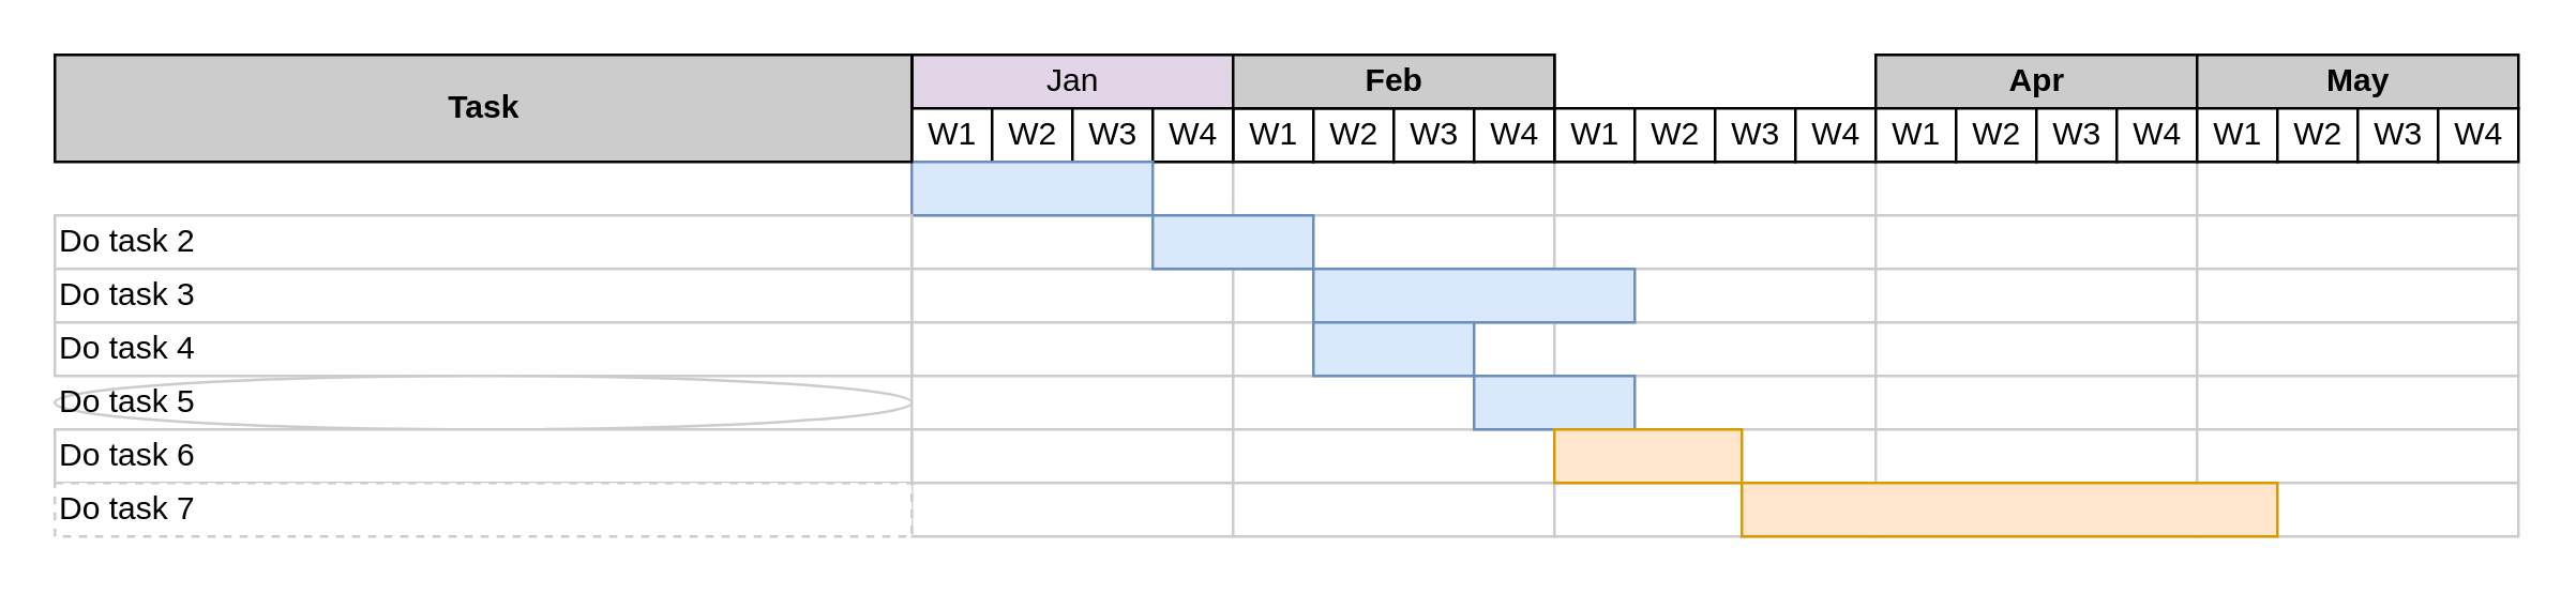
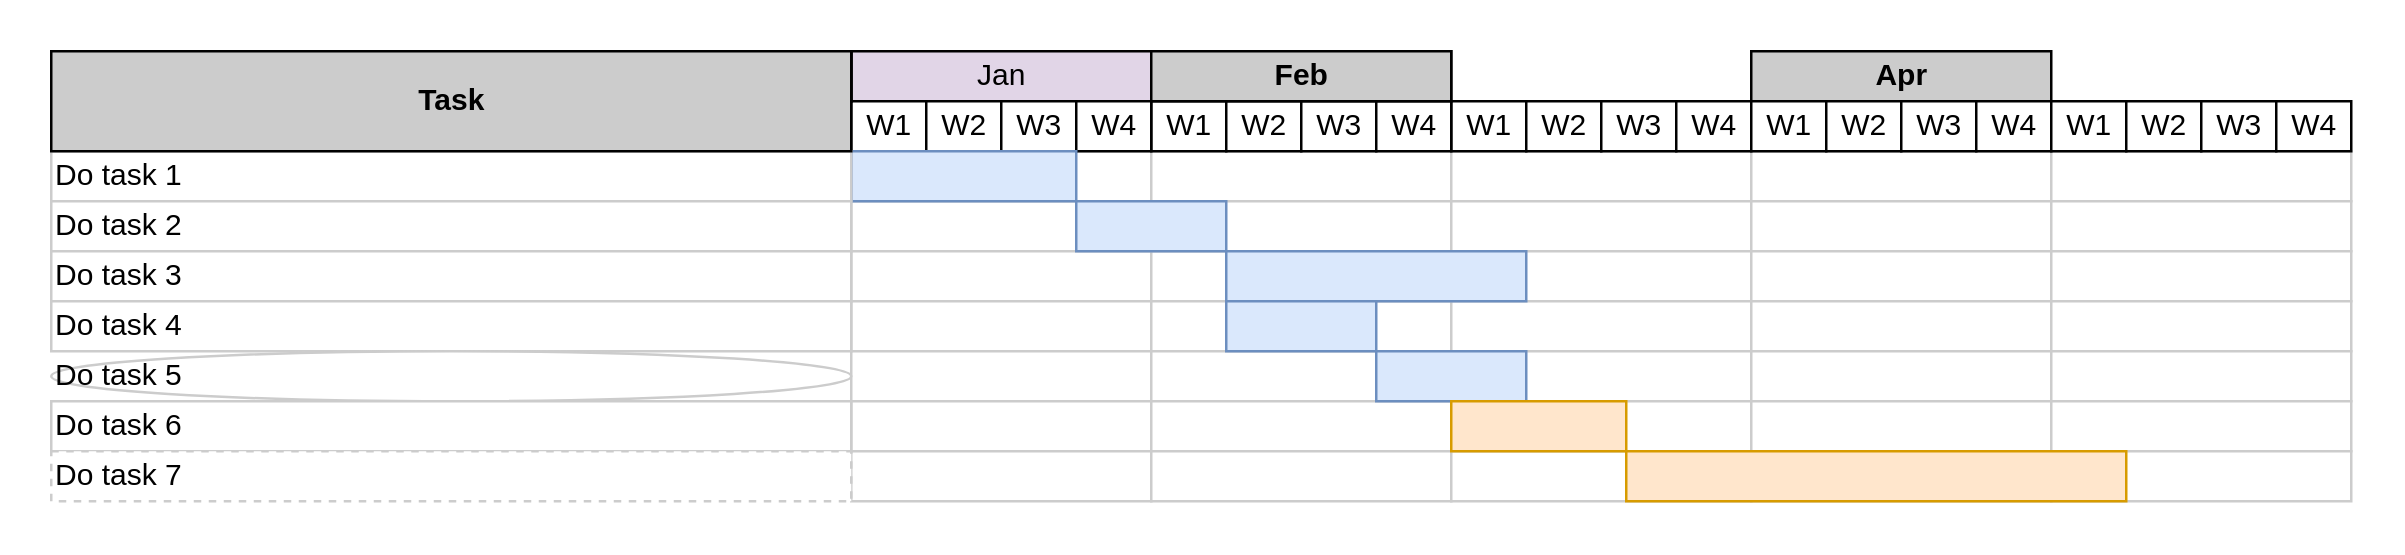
  <mxCell id="0" style=";html=1;" />
  <mxCell id="1" style=";html=1;" parent="0" />
  <mxCell id="2" value="Apr" style="strokeWidth=1;fontStyle=1;html=1;fillColor=#CCCCCC;" parent="1" vertex="1"><mxGeometry x="700" y="20" width="120" height="20" as="geometry" /></mxCell>
- <mxCell id="3" value="May" style="strokeWidth=1;fontStyle=1;html=1;fillColor=#CCCCCC;" parent="1" vertex="1"><mxGeometry x="820" y="20" width="120" height="20" as="geometry" /></mxCell>
  <mxCell id="4" value="Feb" style="strokeWidth=1;fontStyle=0;html=1;fillColor=#CCCCCC;" parent="1" vertex="1"><mxGeometry x="460" y="20" width="120" height="20" as="geometry" /></mxCell>
  <mxCell id="5" value="" style="align=left;strokeColor=#CCCCCC;html=1;" parent="1" vertex="1"><mxGeometry x="340" y="60" width="120" height="20" as="geometry" /></mxCell>
  <mxCell id="6" value="Jan" style="strokeWidth=1;fontStyle=0;html=1;fillColor=#e1d5e7;" parent="1" vertex="1"><mxGeometry x="340" y="20" width="120" height="20" as="geometry" /></mxCell>
  <mxCell id="7" value="" style="align=left;strokeColor=#CCCCCC;html=1;" parent="1" vertex="1"><mxGeometry x="340" y="80" width="120" height="20" as="geometry" /></mxCell>
  <mxCell id="8" value="" style="align=left;strokeColor=#CCCCCC;html=1;" parent="1" vertex="1"><mxGeometry x="340" y="100" width="120" height="20" as="geometry" /></mxCell>
  <mxCell id="9" value="" style="align=left;strokeColor=#CCCCCC;html=1;" parent="1" vertex="1"><mxGeometry x="340" y="120" width="120" height="20" as="geometry" /></mxCell>
  <mxCell id="10" value="" style="align=left;strokeColor=#CCCCCC;html=1;" parent="1" vertex="1"><mxGeometry x="340" y="140" width="120" height="20" as="geometry" /></mxCell>
  <mxCell id="11" value="" style="align=left;strokeColor=#CCCCCC;html=1;" parent="1" vertex="1"><mxGeometry x="340" y="160" width="120" height="20" as="geometry" /></mxCell>
  <mxCell id="12" value="" style="align=left;strokeColor=#CCCCCC;html=1;" parent="1" vertex="1"><mxGeometry x="340" y="180" width="120" height="20" as="geometry" /></mxCell>
  <mxCell id="13" value="" style="align=left;strokeColor=#CCCCCC;html=1;" parent="1" vertex="1"><mxGeometry x="460" y="60" width="120" height="20" as="geometry" /></mxCell>
  <mxCell id="14" value="" style="align=left;strokeColor=#CCCCCC;html=1;" parent="1" vertex="1"><mxGeometry x="460" y="80" width="120" height="20" as="geometry" /></mxCell>
  <mxCell id="15" value="" style="align=left;strokeColor=#CCCCCC;html=1;" parent="1" vertex="1"><mxGeometry x="460" y="100" width="120" height="20" as="geometry" /></mxCell>
  <mxCell id="16" value="" style="align=left;strokeColor=#CCCCCC;html=1;" parent="1" vertex="1"><mxGeometry x="460" y="120" width="120" height="20" as="geometry" /></mxCell>
  <mxCell id="17" value="" style="align=left;strokeColor=#CCCCCC;html=1;" parent="1" vertex="1"><mxGeometry x="460" y="140" width="120" height="20" as="geometry" /></mxCell>
  <mxCell id="18" value="" style="align=left;strokeColor=#CCCCCC;html=1;" parent="1" vertex="1"><mxGeometry x="460" y="160" width="120" height="20" as="geometry" /></mxCell>
  <mxCell id="19" value="" style="align=left;strokeColor=#CCCCCC;html=1;" parent="1" vertex="1"><mxGeometry x="460" y="180" width="120" height="20" as="geometry" /></mxCell>
  <mxCell id="20" value="" style="align=left;strokeColor=#CCCCCC;html=1;" parent="1" vertex="1"><mxGeometry x="580" y="60" width="120" height="20" as="geometry" /></mxCell>
  <mxCell id="21" value="" style="align=left;strokeColor=#CCCCCC;html=1;" parent="1" vertex="1"><mxGeometry x="580" y="80" width="120" height="20" as="geometry" /></mxCell>
  <mxCell id="22" value="" style="align=left;strokeColor=#CCCCCC;html=1;" parent="1" vertex="1"><mxGeometry x="580" y="100" width="120" height="20" as="geometry" /></mxCell>
  <mxCell id="23" value="" style="align=left;strokeColor=#CCCCCC;html=1;" parent="1" vertex="1"><mxGeometry x="580" y="120" width="120" height="20" as="geometry" /></mxCell>
  <mxCell id="24" value="" style="align=left;strokeColor=#CCCCCC;html=1;" parent="1" vertex="1"><mxGeometry x="580" y="140" width="120" height="20" as="geometry" /></mxCell>
  <mxCell id="25" value="" style="align=left;strokeColor=#CCCCCC;html=1;" parent="1" vertex="1"><mxGeometry x="580" y="160" width="120" height="20" as="geometry" /></mxCell>
  <mxCell id="26" value="" style="align=left;strokeColor=#CCCCCC;html=1;" parent="1" vertex="1"><mxGeometry x="580" y="180" width="120" height="20" as="geometry" /></mxCell>
  <mxCell id="27" value="" style="align=left;strokeColor=#CCCCCC;html=1;" parent="1" vertex="1"><mxGeometry x="700" y="60" width="120" height="20" as="geometry" /></mxCell>
  <mxCell id="28" value="" style="align=left;strokeColor=#CCCCCC;html=1;" parent="1" vertex="1"><mxGeometry x="700" y="80" width="120" height="20" as="geometry" /></mxCell>
  <mxCell id="29" value="" style="align=left;strokeColor=#CCCCCC;html=1;" parent="1" vertex="1"><mxGeometry x="700" y="100" width="120" height="20" as="geometry" /></mxCell>
  <mxCell id="30" value="" style="align=left;strokeColor=#CCCCCC;html=1;" parent="1" vertex="1"><mxGeometry x="700" y="120" width="120" height="20" as="geometry" /></mxCell>
  <mxCell id="31" value="" style="align=left;strokeColor=#CCCCCC;html=1;" parent="1" vertex="1"><mxGeometry x="700" y="140" width="120" height="20" as="geometry" /></mxCell>
  <mxCell id="32" value="" style="align=left;strokeColor=#CCCCCC;html=1;" parent="1" vertex="1"><mxGeometry x="700" y="160" width="120" height="20" as="geometry" /></mxCell>
  <mxCell id="33" value="" style="align=left;strokeColor=#CCCCCC;html=1;" parent="1" vertex="1"><mxGeometry x="700" y="180" width="120" height="20" as="geometry" /></mxCell>
  <mxCell id="34" value="" style="align=left;strokeColor=#CCCCCC;html=1;" parent="1" vertex="1"><mxGeometry x="820" y="60" width="120" height="20" as="geometry" /></mxCell>
  <mxCell id="35" value="" style="align=left;strokeColor=#CCCCCC;html=1;" parent="1" vertex="1"><mxGeometry x="820" y="80" width="120" height="20" as="geometry" /></mxCell>
  <mxCell id="36" value="" style="align=left;strokeColor=#CCCCCC;html=1;" parent="1" vertex="1"><mxGeometry x="820" y="100" width="120" height="20" as="geometry" /></mxCell>
  <mxCell id="37" value="" style="align=left;strokeColor=#CCCCCC;html=1;" parent="1" vertex="1"><mxGeometry x="820" y="120" width="120" height="20" as="geometry" /></mxCell>
  <mxCell id="38" value="" style="align=left;strokeColor=#CCCCCC;html=1;" parent="1" vertex="1"><mxGeometry x="820" y="140" width="120" height="20" as="geometry" /></mxCell>
  <mxCell id="39" value="" style="align=left;strokeColor=#CCCCCC;html=1;" parent="1" vertex="1"><mxGeometry x="820" y="160" width="120" height="20" as="geometry" /></mxCell>
  <mxCell id="40" value="" style="align=left;strokeColor=#CCCCCC;html=1;" parent="1" vertex="1"><mxGeometry x="820" y="180" width="120" height="20" as="geometry" /></mxCell>
  <mxCell id="41" value="W1" style="strokeWidth=1;fontStyle=0;html=1;" parent="1" vertex="1"><mxGeometry x="580" y="40" width="30" height="20" as="geometry" /></mxCell>
  <mxCell id="42" value="W2" style="strokeWidth=1;fontStyle=0;html=1;" parent="1" vertex="1"><mxGeometry x="610" y="40" width="30" height="20" as="geometry" /></mxCell>
  <mxCell id="43" value="W3" style="strokeWidth=1;fontStyle=0;html=1;" parent="1" vertex="1"><mxGeometry x="640" y="40" width="30" height="20" as="geometry" /></mxCell>
  <mxCell id="44" value="W4" style="strokeWidth=1;fontStyle=0;html=1;" parent="1" vertex="1"><mxGeometry x="670" y="40" width="30" height="20" as="geometry" /></mxCell>
  <mxCell id="45" value="W1" style="strokeWidth=1;fontStyle=0;html=1;" parent="1" vertex="1"><mxGeometry x="700" y="40" width="30" height="20" as="geometry" /></mxCell>
  <mxCell id="46" value="W2" style="strokeWidth=1;fontStyle=0;html=1;" parent="1" vertex="1"><mxGeometry x="730" y="40" width="30" height="20" as="geometry" /></mxCell>
  <mxCell id="47" value="W3" style="strokeWidth=1;fontStyle=0;html=1;" parent="1" vertex="1"><mxGeometry x="760" y="40" width="30" height="20" as="geometry" /></mxCell>
  <mxCell id="48" value="W4" style="strokeWidth=1;fontStyle=0;html=1;" parent="1" vertex="1"><mxGeometry x="790" y="40" width="30" height="20" as="geometry" /></mxCell>
  <mxCell id="49" value="W1" style="strokeWidth=1;fontStyle=0;html=1;" parent="1" vertex="1"><mxGeometry x="820" y="40" width="30" height="20" as="geometry" /></mxCell>
  <mxCell id="50" value="W2" style="strokeWidth=1;fontStyle=0;html=1;" parent="1" vertex="1"><mxGeometry x="850" y="40" width="30" height="20" as="geometry" /></mxCell>
  <mxCell id="51" value="W3" style="strokeWidth=1;fontStyle=0;html=1;" parent="1" vertex="1"><mxGeometry x="880" y="40" width="30" height="20" as="geometry" /></mxCell>
  <mxCell id="52" value="W4" style="strokeWidth=1;fontStyle=0;html=1;" parent="1" vertex="1"><mxGeometry x="910" y="40" width="30" height="20" as="geometry" /></mxCell>
  <mxCell id="53" value="W1" style="strokeWidth=1;fontStyle=0;html=1;" parent="1" vertex="1"><mxGeometry x="460" y="40" width="30" height="20" as="geometry" /></mxCell>
  <mxCell id="54" value="W2" style="strokeWidth=1;fontStyle=0;html=1;" parent="1" vertex="1"><mxGeometry x="490" y="40" width="30" height="20" as="geometry" /></mxCell>
  <mxCell id="55" value="W3" style="strokeWidth=1;fontStyle=0;html=1;" parent="1" vertex="1"><mxGeometry x="520" y="40" width="30" height="20" as="geometry" /></mxCell>
  <mxCell id="56" value="W4" style="strokeWidth=1;fontStyle=0;html=1;" parent="1" vertex="1"><mxGeometry x="550" y="40" width="30" height="20" as="geometry" /></mxCell>
  <mxCell id="57" value="W1" style="strokeWidth=1;fontStyle=0;html=1;" parent="1" vertex="1"><mxGeometry x="340" y="40" width="30" height="20" as="geometry" /></mxCell>
  <mxCell id="58" value="W2" style="strokeWidth=1;fontStyle=0;html=1;" parent="1" vertex="1"><mxGeometry x="370" y="40" width="30" height="20" as="geometry" /></mxCell>
  <mxCell id="59" value="W3" style="strokeWidth=1;fontStyle=0;html=1;" parent="1" vertex="1"><mxGeometry x="400" y="40" width="30" height="20" as="geometry" /></mxCell>
  <mxCell id="60" value="W4" style="strokeWidth=1;fontStyle=0;html=1;" parent="1" vertex="1"><mxGeometry x="430" y="40" width="30" height="20" as="geometry" /></mxCell>
  <mxCell id="61" value="" style="align=left;strokeColor=#6c8ebf;html=1;fillColor=#dae8fc;" parent="1" vertex="1"><mxGeometry x="340" y="60" width="90" height="20" as="geometry" /></mxCell>
  <mxCell id="62" value="" style="align=left;strokeColor=#6c8ebf;html=1;fillColor=#dae8fc;" parent="1" vertex="1"><mxGeometry x="430" y="80" width="60" height="20" as="geometry" /></mxCell>
  <mxCell id="63" value="" style="align=left;strokeColor=#6c8ebf;html=1;fillColor=#dae8fc;" parent="1" vertex="1"><mxGeometry x="490" y="100" width="120" height="20" as="geometry" /></mxCell>
  <mxCell id="64" value="" style="align=left;strokeColor=#6c8ebf;html=1;fillColor=#dae8fc;" parent="1" vertex="1"><mxGeometry x="490" y="120" width="60" height="20" as="geometry" /></mxCell>
  <mxCell id="65" value="" style="align=left;strokeColor=#6c8ebf;html=1;fillColor=#dae8fc;" parent="1" vertex="1"><mxGeometry x="550" y="140" width="60" height="20" as="geometry" /></mxCell>
  <mxCell id="66" value="" style="align=left;strokeColor=#d79b00;html=1;fillColor=#ffe6cc;" parent="1" vertex="1"><mxGeometry x="580" y="160" width="70" height="20" as="geometry" /></mxCell>
  <mxCell id="67" value="" style="align=left;strokeColor=#d79b00;html=1;fillColor=#ffe6cc;" parent="1" vertex="1"><mxGeometry x="650" y="180" width="200" height="20" as="geometry" /></mxCell>
  <mxCell id="68" value="Task" style="strokeWidth=1;fontStyle=0;html=1;fillColor=#CCCCCC;" vertex="1" parent="1"><mxGeometry x="20" y="20" width="320" height="20" as="geometry" /></mxCell>
  <mxCell id="69" value="Task" style="strokeWidth=1;fontStyle=0;html=1;fillColor=#CCCCCC;" vertex="1" parent="1"><mxGeometry x="20" y="20" width="320" height="20" as="geometry" /></mxCell>
  <mxCell id="70" value="Feb" style="strokeWidth=1;fontStyle=1;html=1;fillColor=#CCCCCC;" vertex="1" parent="1"><mxGeometry x="460" y="20" width="120" height="20" as="geometry" /></mxCell>
+ <mxCell id="71" value="Do task 1" style="align=left;strokeColor=#CCCCCC;html=1;" vertex="1" parent="1"><mxGeometry x="20" y="60" width="320" height="20" as="geometry" /></mxCell>
  <mxCell id="72" value="Task" style="strokeWidth=1;fontStyle=1;html=1;fillColor=#CCCCCC;" vertex="1" parent="1"><mxGeometry x="20" y="20" width="320" height="40" as="geometry" /></mxCell>
  <mxCell id="73" value="Do task 2" style="align=left;strokeColor=#CCCCCC;html=1;" vertex="1" parent="1"><mxGeometry x="20" y="80" width="320" height="20" as="geometry" /></mxCell>
  <mxCell id="74" value="Do task 3" style="align=left;strokeColor=#CCCCCC;html=1;" vertex="1" parent="1"><mxGeometry x="20" y="100" width="320" height="20" as="geometry" /></mxCell>
  <mxCell id="75" value="Do task 4" style="align=left;strokeColor=#CCCCCC;html=1;" vertex="1" parent="1"><mxGeometry x="20" y="120" width="320" height="20" as="geometry" /></mxCell>
  <mxCell id="76" value="Do task 5" style="ellipse;align=left;strokeColor=#CCCCCC;html=1;" vertex="1" parent="1"><mxGeometry x="20" y="140" width="320" height="20" as="geometry" /></mxCell>
  <mxCell id="77" value="Do task 6" style="align=left;strokeColor=#CCCCCC;html=1;" vertex="1" parent="1"><mxGeometry x="20" y="160" width="320" height="20" as="geometry" /></mxCell>
  <mxCell id="78" value="Do task 7" style="align=left;strokeColor=#CCCCCC;html=1;dashed=1;" vertex="1" parent="1"><mxGeometry x="20" y="180" width="320" height="20" as="geometry" /></mxCell>
